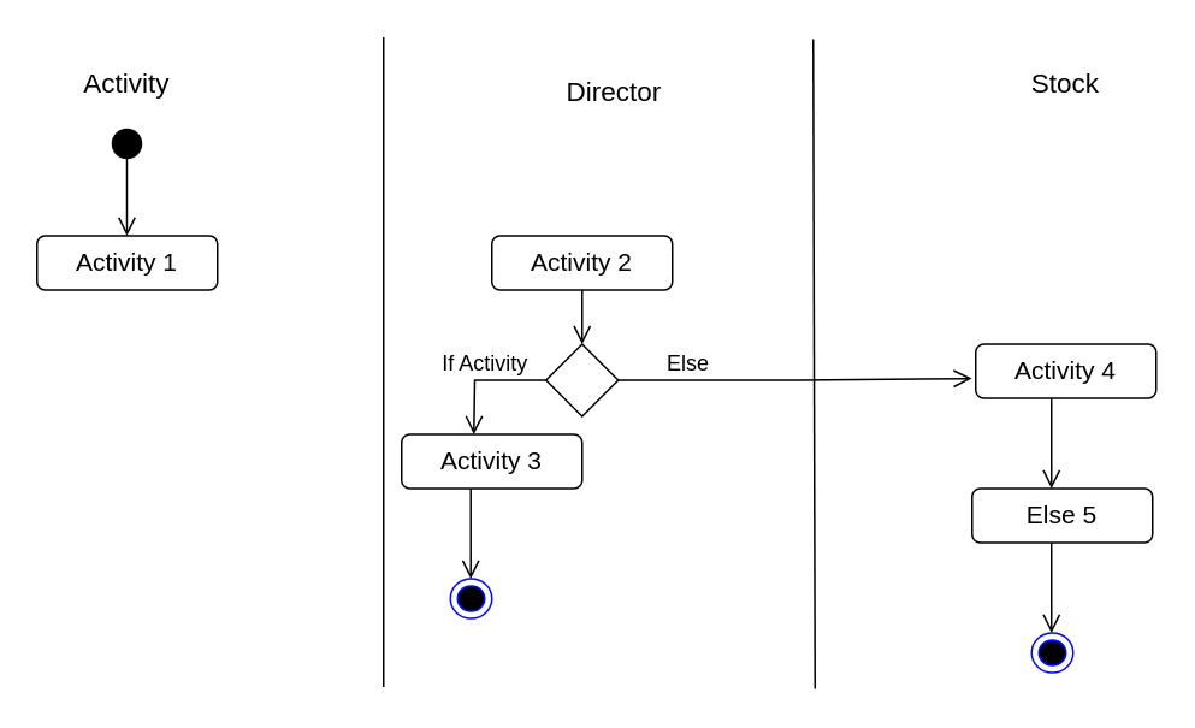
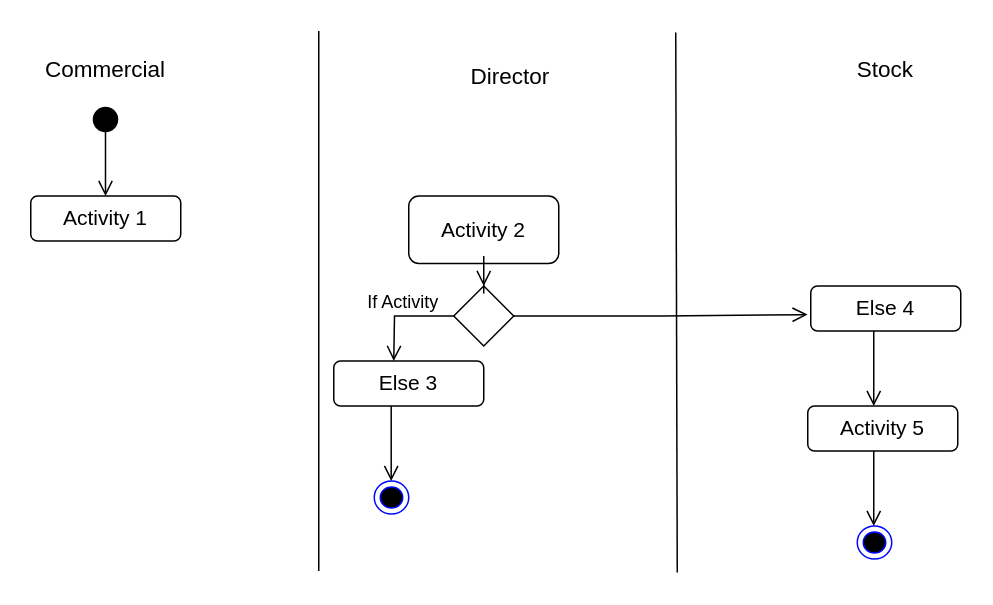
  <mxCell id="0" />
  <mxCell id="1" parent="0" />
  <mxCell id="2" value="" style="endArrow=none;html=1;rounded=0;" edge="1" parent="1"><mxGeometry width="50" height="50" relative="1" as="geometry"><mxPoint x="212" y="380" as="sourcePoint" /><mxPoint x="212" y="20" as="targetPoint" /></mxGeometry></mxCell>
  <mxCell id="3" value="" style="endArrow=none;html=1;rounded=0;" edge="1" parent="1"><mxGeometry width="50" height="50" relative="1" as="geometry"><mxPoint x="451" y="381" as="sourcePoint" /><mxPoint x="450" y="21" as="targetPoint" /></mxGeometry></mxCell>
- <mxCell id="4" value="&lt;font style=&quot;font-size: 15px;&quot;&gt;Activity&lt;/font&gt;" style="text;html=1;align=center;verticalAlign=middle;whiteSpace=wrap;rounded=0;" vertex="1" parent="1"><mxGeometry x="22" y="30" width="96" height="30" as="geometry" /></mxCell>
+ <mxCell id="4" value="&lt;font style=&quot;font-size: 15px;&quot;&gt;Commercial&lt;/font&gt;" style="text;html=1;align=center;verticalAlign=middle;whiteSpace=wrap;rounded=0;" vertex="1" parent="1"><mxGeometry x="22" y="30" width="96" height="30" as="geometry" /></mxCell>
  <mxCell id="5" value="&lt;span style=&quot;font-size: 15px;&quot;&gt;Director&lt;/span&gt;" style="text;html=1;align=center;verticalAlign=middle;whiteSpace=wrap;rounded=0;" vertex="1" parent="1"><mxGeometry x="292" y="35" width="96" height="30" as="geometry" /></mxCell>
  <mxCell id="6" value="&lt;span style=&quot;font-size: 15px;&quot;&gt;Stock&lt;/span&gt;&lt;span style=&quot;color: rgba(0, 0, 0, 0); font-family: monospace; font-size: 0px; text-align: start; text-wrap: nowrap;&quot;&gt;%3CmxGraphModel%3E%3Croot%3E%3CmxCell%20id%3D%220%22%2F%3E%3CmxCell%20id%3D%221%22%20parent%3D%220%22%2F%3E%3CmxCell%20id%3D%222%22%20value%3D%22%22%20style%3D%22html%3D1%3BverticalAlign%3Dbottom%3BstartArrow%3Dcircle%3BstartFill%3D1%3BendArrow%3Dopen%3BstartSize%3D8%3BendSize%3D8%3Bcurved%3D0%3Brounded%3D0%3BentryX%3D0.5%3BentryY%3D0%3BentryDx%3D0%3BentryDy%3D0%3B%22%20edge%3D%221%22%20parent%3D%221%22%3E%3CmxGeometry%20width%3D%2280%22%20relative%3D%221%22%20as%3D%22geometry%22%3E%3CmxPoint%20x%3D%22330%22%20y%3D%22-1040%22%20as%3D%22sourcePoint%22%2F%3E%3CmxPoint%20x%3D%22330%22%20y%3D%22-980%22%20as%3D%22targetPoint%22%2F%3E%3C%2FmxGeometry%3E%3C%2FmxCell%3E%3C%2Froot%3E%3C%2FmxGraphModel%3E&lt;/span&gt;" style="text;html=1;align=center;verticalAlign=middle;whiteSpace=wrap;rounded=0;" vertex="1" parent="1"><mxGeometry x="542" y="30" width="96" height="30" as="geometry" /></mxCell>
  <mxCell id="7" value="" style="html=1;verticalAlign=bottom;startArrow=circle;startFill=1;endArrow=open;startSize=7;endSize=8;curved=0;rounded=0;targetPerimeterSpacing=2;sourcePerimeterSpacing=0;" edge="1" parent="1"><mxGeometry width="80" relative="1" as="geometry"><mxPoint x="69.83" y="70" as="sourcePoint" /><mxPoint x="69.83" y="130" as="targetPoint" /></mxGeometry></mxCell>
  <mxCell id="8" value="&lt;font style=&quot;font-size: 14px;&quot;&gt;Activity 1&lt;/font&gt;" style="rounded=1;whiteSpace=wrap;html=1;fillColor=none;" vertex="1" parent="1"><mxGeometry x="20" y="130" width="100" height="30" as="geometry" /></mxCell>
  <mxCell id="9" style="edgeStyle=orthogonalEdgeStyle;rounded=0;orthogonalLoop=1;jettySize=auto;html=1;entryX=0.5;entryY=0;entryDx=0;entryDy=0;endSize=8;endArrow=open;endFill=0;" edge="1" parent="1" source="10" target="14"><mxGeometry relative="1" as="geometry" /></mxCell>
- <mxCell id="10" value="&lt;font style=&quot;font-size: 14px;&quot;&gt;Activity 2&lt;/font&gt;" style="rounded=1;whiteSpace=wrap;html=1;fillColor=none;" vertex="1" parent="1"><mxGeometry x="272" y="130" width="100" height="30" as="geometry" /></mxCell>
- <mxCell id="11" value="&lt;font style=&quot;font-size: 14px;&quot;&gt;Activity 4&lt;/font&gt;" style="rounded=1;whiteSpace=wrap;html=1;fillColor=none;" vertex="1" parent="1"><mxGeometry x="540" y="190" width="100" height="30" as="geometry" /></mxCell>
- <mxCell id="12" value="&lt;font style=&quot;font-size: 14px;&quot;&gt;Else 5&lt;/font&gt;" style="rounded=1;whiteSpace=wrap;html=1;fillColor=none;" vertex="1" parent="1"><mxGeometry x="538" y="270" width="100" height="30" as="geometry" /></mxCell>
+ <mxCell id="10" value="&lt;font style=&quot;font-size: 14px;&quot;&gt;Activity 2&lt;/font&gt;" style="rounded=1;whiteSpace=wrap;html=1;fillColor=none;" vertex="1" parent="1"><mxGeometry x="272" y="130" width="100" height="45" as="geometry" /></mxCell>
+ <mxCell id="11" value="&lt;font style=&quot;font-size: 14px;&quot;&gt;Else 4&lt;/font&gt;" style="rounded=1;whiteSpace=wrap;html=1;fillColor=none;" vertex="1" parent="1"><mxGeometry x="540" y="190" width="100" height="30" as="geometry" /></mxCell>
+ <mxCell id="12" value="&lt;font style=&quot;font-size: 14px;&quot;&gt;Activity 5&lt;/font&gt;" style="rounded=1;whiteSpace=wrap;html=1;fillColor=none;" vertex="1" parent="1"><mxGeometry x="538" y="270" width="100" height="30" as="geometry" /></mxCell>
  <mxCell id="13" style="edgeStyle=orthogonalEdgeStyle;rounded=0;orthogonalLoop=1;jettySize=auto;html=1;endSize=8;endArrow=open;endFill=0;" edge="1" parent="1" source="14"><mxGeometry relative="1" as="geometry"><mxPoint x="262" y="240" as="targetPoint" /></mxGeometry></mxCell>
  <mxCell id="14" value="" style="rhombus;whiteSpace=wrap;html=1;fillColor=none;" vertex="1" parent="1"><mxGeometry x="302" y="190" width="40" height="40" as="geometry" /></mxCell>
  <mxCell id="15" style="edgeStyle=orthogonalEdgeStyle;rounded=0;orthogonalLoop=1;jettySize=auto;html=1;entryX=-0.021;entryY=0.636;entryDx=0;entryDy=0;entryPerimeter=0;endArrow=open;endFill=0;endSize=8;" edge="1" parent="1" source="14" target="11"><mxGeometry relative="1" as="geometry" /></mxCell>
- <mxCell id="16" value="&lt;font style=&quot;font-size: 14px;&quot;&gt;Activity 3&lt;/font&gt;" style="rounded=1;whiteSpace=wrap;html=1;fillColor=none;" vertex="1" parent="1"><mxGeometry x="222" y="240" width="100" height="30" as="geometry" /></mxCell>
+ <mxCell id="16" value="&lt;font style=&quot;font-size: 14px;&quot;&gt;Else 3&lt;/font&gt;" style="rounded=1;whiteSpace=wrap;html=1;fillColor=none;" vertex="1" parent="1"><mxGeometry x="222" y="240" width="100" height="30" as="geometry" /></mxCell>
  <mxCell id="17" style="edgeStyle=orthogonalEdgeStyle;rounded=0;orthogonalLoop=1;jettySize=auto;html=1;entryX=0.5;entryY=0;entryDx=0;entryDy=0;endSize=8;endArrow=open;endFill=0;" edge="1" parent="1"><mxGeometry relative="1" as="geometry"><mxPoint x="582" y="220" as="sourcePoint" /><mxPoint x="582" y="270" as="targetPoint" /><Array as="points"><mxPoint x="582" y="230" /><mxPoint x="582" y="230" /></Array></mxGeometry></mxCell>
  <mxCell id="18" style="edgeStyle=orthogonalEdgeStyle;rounded=0;orthogonalLoop=1;jettySize=auto;html=1;entryX=0.5;entryY=0;entryDx=0;entryDy=0;endSize=8;endArrow=open;endFill=0;" edge="1" parent="1"><mxGeometry relative="1" as="geometry"><mxPoint x="582" y="300" as="sourcePoint" /><mxPoint x="582" y="350" as="targetPoint" /><Array as="points"><mxPoint x="582" y="320" /><mxPoint x="582" y="320" /></Array></mxGeometry></mxCell>
  <mxCell id="19" value="" style="ellipse;html=1;shape=endState;fillColor=#000000;strokeColor=#0008ff;perimeterSpacing=18;strokeWidth=1;" vertex="1" parent="1"><mxGeometry x="571" y="350" width="23" height="22" as="geometry" /></mxCell>
  <mxCell id="20" value="" style="ellipse;html=1;shape=endState;fillColor=#000000;strokeColor=#0008ff;perimeterSpacing=18;strokeWidth=1;" vertex="1" parent="1"><mxGeometry x="249" y="320" width="23" height="22" as="geometry" /></mxCell>
  <mxCell id="21" style="edgeStyle=orthogonalEdgeStyle;rounded=0;orthogonalLoop=1;jettySize=auto;html=1;entryX=0.5;entryY=0;entryDx=0;entryDy=0;endSize=8;endArrow=open;endFill=0;" edge="1" parent="1"><mxGeometry relative="1" as="geometry"><mxPoint x="260.3" y="270" as="sourcePoint" /><mxPoint x="260.3" y="320" as="targetPoint" /><Array as="points"><mxPoint x="260.3" y="280" /><mxPoint x="260.3" y="280" /></Array></mxGeometry></mxCell>
- <mxCell id="22" value="Else" style="text;html=1;align=center;verticalAlign=middle;whiteSpace=wrap;rounded=0;" vertex="1" parent="1"><mxGeometry x="351" y="186" width="60" height="30" as="geometry" /></mxCell>
  <mxCell id="23" value="If Activity" style="text;html=1;align=center;verticalAlign=middle;whiteSpace=wrap;rounded=0;" vertex="1" parent="1"><mxGeometry x="231" y="186" width="75" height="30" as="geometry" /></mxCell>
